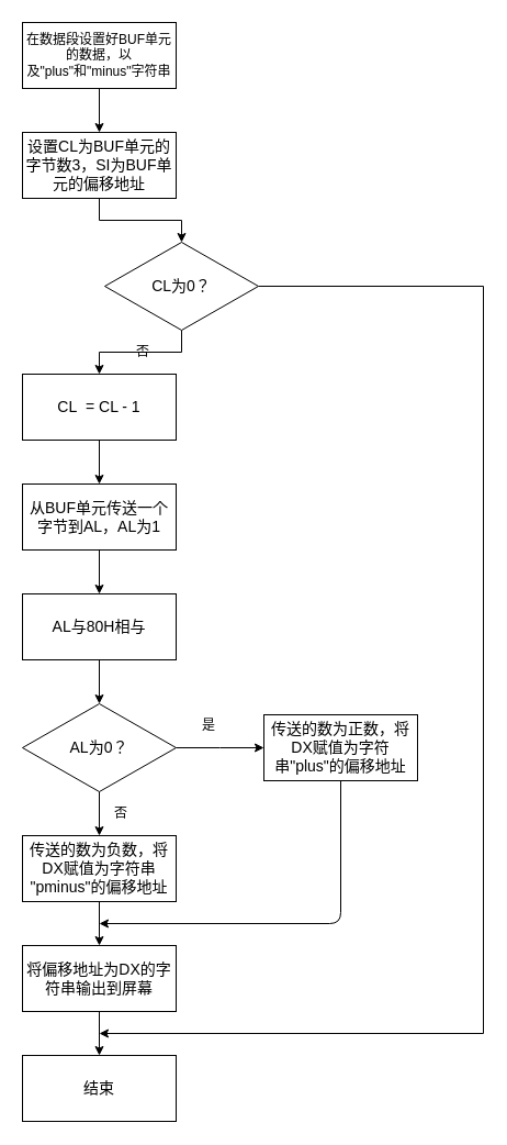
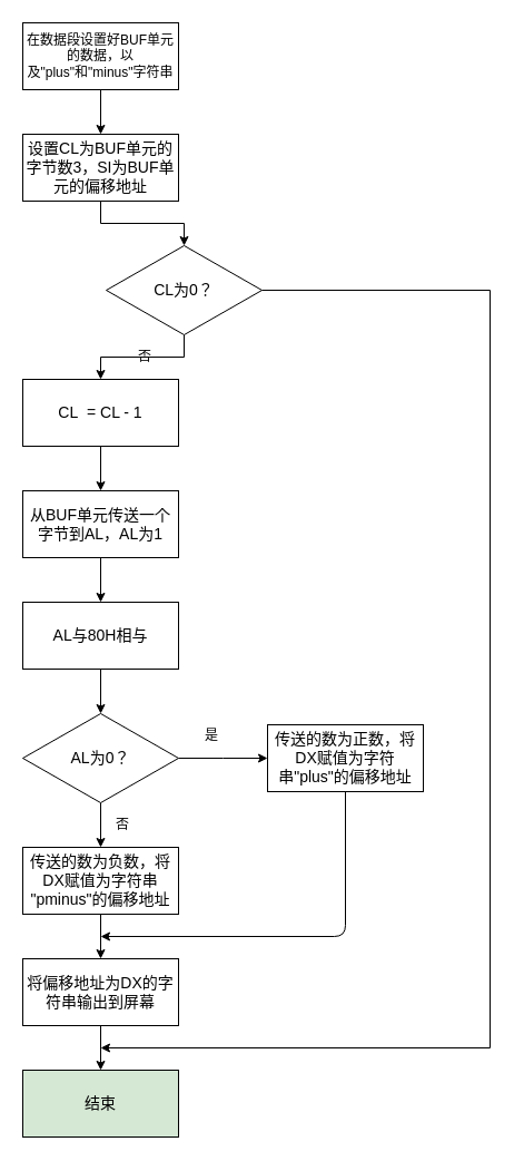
  <mxCell id="0" />
  <mxCell id="1" parent="0" />
  <mxCell id="2" value="" style="edgeStyle=orthogonalEdgeStyle;rounded=0;orthogonalLoop=1;jettySize=auto;html=1;" edge="1" parent="1" source="3" target="4"><mxGeometry relative="1" as="geometry" /></mxCell>
  <mxCell id="3" value="在数据段设置好BUF单元的数据，以及&quot;plus&quot;和&quot;minus&quot;字符串" style="rounded=0;whiteSpace=wrap;html=1;" vertex="1" parent="1"><mxGeometry x="20" y="20" width="140" height="60" as="geometry" /></mxCell>
  <mxCell id="4" value="&lt;font style=&quot;font-size: 14px&quot;&gt;设置CL为BUF单元的字节数3，&lt;/font&gt;&lt;span style=&quot;font-size: 14px&quot;&gt;SI为BUF单元的偏移地址&lt;/span&gt;" style="rounded=0;whiteSpace=wrap;html=1;" vertex="1" parent="1"><mxGeometry x="20" y="120" width="140" height="60" as="geometry" /></mxCell>
  <mxCell id="5" value="" style="edgeStyle=orthogonalEdgeStyle;rounded=0;orthogonalLoop=1;jettySize=auto;html=1;entryX=0.5;entryY=0;entryDx=0;entryDy=0;exitX=0.5;exitY=1;exitDx=0;exitDy=0;" edge="1" parent="1" source="4" target="8"><mxGeometry relative="1" as="geometry"><mxPoint x="90" y="180" as="sourcePoint" /><mxPoint x="90" y="220" as="targetPoint" /></mxGeometry></mxCell>
  <mxCell id="6" value="" style="edgeStyle=orthogonalEdgeStyle;rounded=0;orthogonalLoop=1;jettySize=auto;html=1;" edge="1" parent="1" source="8" target="10"><mxGeometry relative="1" as="geometry" /></mxCell>
  <mxCell id="7" value="" style="edgeStyle=orthogonalEdgeStyle;rounded=0;orthogonalLoop=1;jettySize=auto;html=1;" edge="1" parent="1" source="8"><mxGeometry relative="1" as="geometry"><mxPoint x="90" y="940" as="targetPoint" /><Array as="points"><mxPoint x="440" y="260" /><mxPoint x="440" y="940" /></Array></mxGeometry></mxCell>
  <mxCell id="8" value="&lt;font style=&quot;font-size: 14px&quot;&gt;CL为0？&lt;/font&gt;" style="rhombus;whiteSpace=wrap;html=1;" vertex="1" parent="1"><mxGeometry x="95" y="220" width="140" height="80" as="geometry" /></mxCell>
  <mxCell id="9" value="" style="edgeStyle=orthogonalEdgeStyle;rounded=0;orthogonalLoop=1;jettySize=auto;html=1;" edge="1" parent="1" source="10" target="12"><mxGeometry relative="1" as="geometry" /></mxCell>
  <mxCell id="10" value="&lt;font style=&quot;font-size: 14px&quot;&gt;CL&amp;nbsp; = CL - 1&lt;/font&gt;" style="rounded=0;whiteSpace=wrap;html=1;" vertex="1" parent="1"><mxGeometry x="20" y="340" width="140" height="60" as="geometry" /></mxCell>
  <mxCell id="11" value="" style="edgeStyle=orthogonalEdgeStyle;rounded=0;orthogonalLoop=1;jettySize=auto;html=1;" edge="1" parent="1" source="12" target="14"><mxGeometry relative="1" as="geometry" /></mxCell>
  <mxCell id="12" value="&lt;font style=&quot;font-size: 14px&quot;&gt;从BUF单元传送一个字节到AL，AL为1&lt;/font&gt;" style="rounded=0;whiteSpace=wrap;html=1;" vertex="1" parent="1"><mxGeometry x="20" y="440" width="140" height="60" as="geometry" /></mxCell>
  <mxCell id="13" value="" style="edgeStyle=orthogonalEdgeStyle;rounded=0;orthogonalLoop=1;jettySize=auto;html=1;" edge="1" parent="1" source="14" target="19"><mxGeometry relative="1" as="geometry" /></mxCell>
  <mxCell id="14" value="&lt;font style=&quot;font-size: 14px&quot;&gt;AL与80H相与&lt;/font&gt;" style="rounded=0;whiteSpace=wrap;html=1;" vertex="1" parent="1"><mxGeometry x="20" y="540" width="140" height="60" as="geometry" /></mxCell>
  <mxCell id="15" value="是" style="text;html=1;strokeColor=none;fillColor=none;align=center;verticalAlign=middle;whiteSpace=wrap;rounded=0;" vertex="1" parent="1"><mxGeometry x="170" y="650" width="40" height="20" as="geometry" /></mxCell>
  <mxCell id="16" value="否" style="text;html=1;strokeColor=none;fillColor=none;align=center;verticalAlign=middle;whiteSpace=wrap;rounded=0;" vertex="1" parent="1"><mxGeometry x="110" y="310" width="40" height="20" as="geometry" /></mxCell>
  <mxCell id="17" value="" style="edgeStyle=orthogonalEdgeStyle;rounded=0;orthogonalLoop=1;jettySize=auto;html=1;" edge="1" parent="1" source="19"><mxGeometry relative="1" as="geometry"><mxPoint x="240" y="680" as="targetPoint" /></mxGeometry></mxCell>
  <mxCell id="18" value="" style="edgeStyle=orthogonalEdgeStyle;rounded=0;orthogonalLoop=1;jettySize=auto;html=1;entryX=0.5;entryY=0;entryDx=0;entryDy=0;" edge="1" parent="1" source="19" target="21"><mxGeometry relative="1" as="geometry"><mxPoint x="90" y="770" as="targetPoint" /></mxGeometry></mxCell>
  <mxCell id="19" value="&lt;font style=&quot;font-size: 14px&quot;&gt;AL为0？&lt;/font&gt;" style="rhombus;whiteSpace=wrap;html=1;" vertex="1" parent="1"><mxGeometry x="20" y="640" width="140" height="80" as="geometry" /></mxCell>
  <mxCell id="20" value="" style="edgeStyle=orthogonalEdgeStyle;rounded=0;orthogonalLoop=1;jettySize=auto;html=1;" edge="1" parent="1" source="21" target="23"><mxGeometry relative="1" as="geometry" /></mxCell>
  <mxCell id="21" value="&lt;span style=&quot;font-size: 14px&quot;&gt;传送的数为负数，将DX赋值为字符串 &quot;pminus&quot;的偏移地址&lt;/span&gt;" style="rounded=0;whiteSpace=wrap;html=1;" vertex="1" parent="1"><mxGeometry x="20" y="760" width="140" height="60" as="geometry" /></mxCell>
  <mxCell id="22" value="" style="edgeStyle=orthogonalEdgeStyle;rounded=0;orthogonalLoop=1;jettySize=auto;html=1;" edge="1" parent="1" source="23" target="24"><mxGeometry relative="1" as="geometry" /></mxCell>
  <mxCell id="23" value="&lt;span style=&quot;font-size: 14px&quot;&gt;将偏移地址为DX的字符串输出到屏幕&lt;/span&gt;" style="rounded=0;whiteSpace=wrap;html=1;" vertex="1" parent="1"><mxGeometry x="20" y="860" width="140" height="60" as="geometry" /></mxCell>
- <mxCell id="24" value="&lt;span style=&quot;font-size: 14px&quot;&gt;结束&lt;/span&gt;" style="rounded=0;whiteSpace=wrap;html=1;" vertex="1" parent="1"><mxGeometry x="20" y="960" width="140" height="60" as="geometry" /></mxCell>
+ <mxCell id="24" value="&lt;span style=&quot;font-size: 14px&quot;&gt;结束&lt;/span&gt;" style="rounded=0;whiteSpace=wrap;html=1;fillColor=#d5e8d4;" vertex="1" parent="1"><mxGeometry x="20" y="960" width="140" height="60" as="geometry" /></mxCell>
  <mxCell id="25" value="否" style="text;html=1;strokeColor=none;fillColor=none;align=center;verticalAlign=middle;whiteSpace=wrap;rounded=0;" vertex="1" parent="1"><mxGeometry x="90" y="730" width="40" height="20" as="geometry" /></mxCell>
  <mxCell id="26" value="&lt;span style=&quot;font-size: 14px&quot;&gt;传送的数为正数，将DX赋值为字符串&quot;plus&quot;的偏移地址&lt;/span&gt;" style="rounded=0;whiteSpace=wrap;html=1;" vertex="1" parent="1"><mxGeometry x="240" y="650" width="140" height="60" as="geometry" /></mxCell>
  <mxCell id="27" value="" style="endArrow=classic;html=1;exitX=0.5;exitY=1;exitDx=0;exitDy=0;" edge="1" parent="1" source="26"><mxGeometry width="50" height="50" relative="1" as="geometry"><mxPoint x="290" y="880" as="sourcePoint" /><mxPoint x="90" y="840" as="targetPoint" /><Array as="points"><mxPoint x="310" y="840" /></Array></mxGeometry></mxCell>
